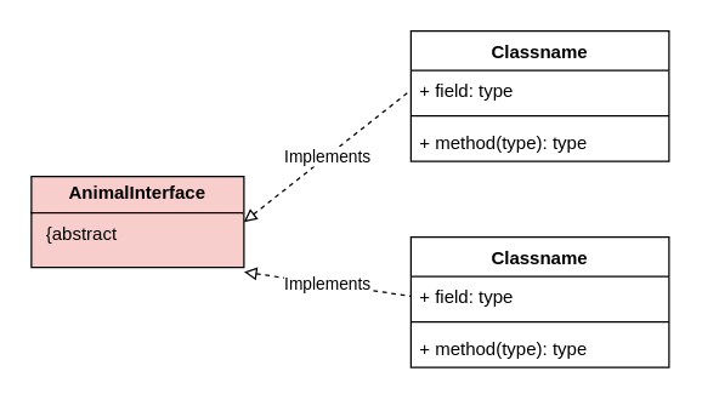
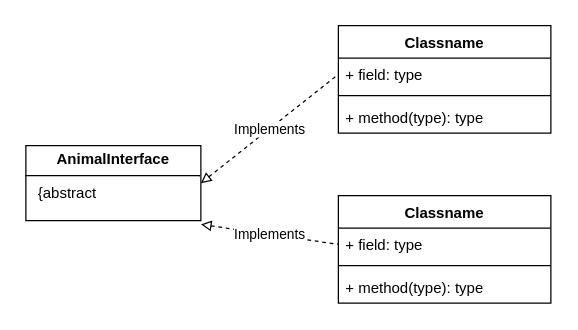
  <mxCell id="0" />
  <mxCell id="1" parent="0" />
  <mxCell id="2" value="Classname" style="swimlane;fontStyle=1;align=center;verticalAlign=top;childLayout=stackLayout;horizontal=1;startSize=26;horizontalStack=0;resizeParent=1;resizeParentMax=0;resizeLast=0;collapsible=1;marginBottom=0;whiteSpace=wrap;html=1;" vertex="1" parent="1"><mxGeometry x="270" y="20" width="170" height="86" as="geometry" /></mxCell>
  <mxCell id="3" value="+ field: type" style="text;strokeColor=none;fillColor=none;align=left;verticalAlign=top;spacingLeft=4;spacingRight=4;overflow=hidden;rotatable=0;points=[[0,0.5],[1,0.5]];portConstraint=eastwest;whiteSpace=wrap;html=1;" vertex="1" parent="2"><mxGeometry y="26" width="170" height="26" as="geometry" /></mxCell>
  <mxCell id="4" value="" style="line;strokeWidth=1;fillColor=none;align=left;verticalAlign=middle;spacingTop=-1;spacingLeft=3;spacingRight=3;rotatable=0;labelPosition=right;points=[];portConstraint=eastwest;strokeColor=inherit;" vertex="1" parent="2"><mxGeometry y="52" width="170" height="8" as="geometry" /></mxCell>
  <mxCell id="5" value="+ method(type): type" style="text;strokeColor=none;fillColor=none;align=left;verticalAlign=top;spacingLeft=4;spacingRight=4;overflow=hidden;rotatable=0;points=[[0,0.5],[1,0.5]];portConstraint=eastwest;whiteSpace=wrap;html=1;" vertex="1" parent="2"><mxGeometry y="60" width="170" height="26" as="geometry" /></mxCell>
  <mxCell id="6" value="Classname" style="swimlane;fontStyle=1;align=center;verticalAlign=top;childLayout=stackLayout;horizontal=1;startSize=26;horizontalStack=0;resizeParent=1;resizeParentMax=0;resizeLast=0;collapsible=1;marginBottom=0;whiteSpace=wrap;html=1;" vertex="1" parent="1"><mxGeometry x="270" y="156" width="170" height="86" as="geometry" /></mxCell>
  <mxCell id="7" value="+ field: type" style="text;strokeColor=none;fillColor=none;align=left;verticalAlign=top;spacingLeft=4;spacingRight=4;overflow=hidden;rotatable=0;points=[[0,0.5],[1,0.5]];portConstraint=eastwest;whiteSpace=wrap;html=1;" vertex="1" parent="6"><mxGeometry y="26" width="170" height="26" as="geometry" /></mxCell>
  <mxCell id="8" value="" style="line;strokeWidth=1;fillColor=none;align=left;verticalAlign=middle;spacingTop=-1;spacingLeft=3;spacingRight=3;rotatable=0;labelPosition=right;points=[];portConstraint=eastwest;strokeColor=inherit;" vertex="1" parent="6"><mxGeometry y="52" width="170" height="8" as="geometry" /></mxCell>
  <mxCell id="9" value="+ method(type): type" style="text;strokeColor=none;fillColor=none;align=left;verticalAlign=top;spacingLeft=4;spacingRight=4;overflow=hidden;rotatable=0;points=[[0,0.5],[1,0.5]];portConstraint=eastwest;whiteSpace=wrap;html=1;" vertex="1" parent="6"><mxGeometry y="60" width="170" height="26" as="geometry" /></mxCell>
  <mxCell id="10" value="Implements" style="endArrow=none;html=1;rounded=0;dashed=1;startArrow=block;startFill=0;entryX=0;entryY=0.5;entryDx=0;entryDy=0;" edge="1" parent="1" target="3"><mxGeometry relative="1" as="geometry"><mxPoint x="160" y="146" as="sourcePoint" /><mxPoint x="320" y="148.5" as="targetPoint" /></mxGeometry></mxCell>
  <mxCell id="11" value="Implements" style="endArrow=none;html=1;rounded=0;dashed=1;startArrow=block;startFill=0;entryX=0;entryY=0.5;entryDx=0;entryDy=0;exitX=1;exitY=0.5;exitDx=0;exitDy=0;" edge="1" parent="1" target="7"><mxGeometry relative="1" as="geometry"><mxPoint x="160" y="179" as="sourcePoint" /><mxPoint x="280" y="69" as="targetPoint" /></mxGeometry></mxCell>
- <mxCell id="12" value="&lt;p style=&quot;margin:0px;margin-top:4px;text-align:center;&quot;&gt;&lt;b&gt;AnimalInterface&lt;/b&gt;&lt;/p&gt;&lt;hr size=&quot;1&quot; style=&quot;border-style:solid;&quot;&gt;&lt;div style=&quot;height:2px;&quot;&gt;&amp;nbsp; &amp;nbsp;{abstract&lt;/div&gt;" style="verticalAlign=top;align=left;overflow=fill;html=1;whiteSpace=wrap;fillColor=#f8cecc;" vertex="1" parent="1"><mxGeometry x="20" y="116" width="140" height="60" as="geometry" /></mxCell>
+ <mxCell id="12" value="&lt;p style=&quot;margin:0px;margin-top:4px;text-align:center;&quot;&gt;&lt;b&gt;AnimalInterface&lt;/b&gt;&lt;/p&gt;&lt;hr size=&quot;1&quot; style=&quot;border-style:solid;&quot;&gt;&lt;div style=&quot;height:2px;&quot;&gt;&amp;nbsp; &amp;nbsp;{abstract&lt;/div&gt;" style="verticalAlign=top;align=left;overflow=fill;html=1;whiteSpace=wrap;" vertex="1" parent="1"><mxGeometry x="20" y="116" width="140" height="60" as="geometry" /></mxCell>
